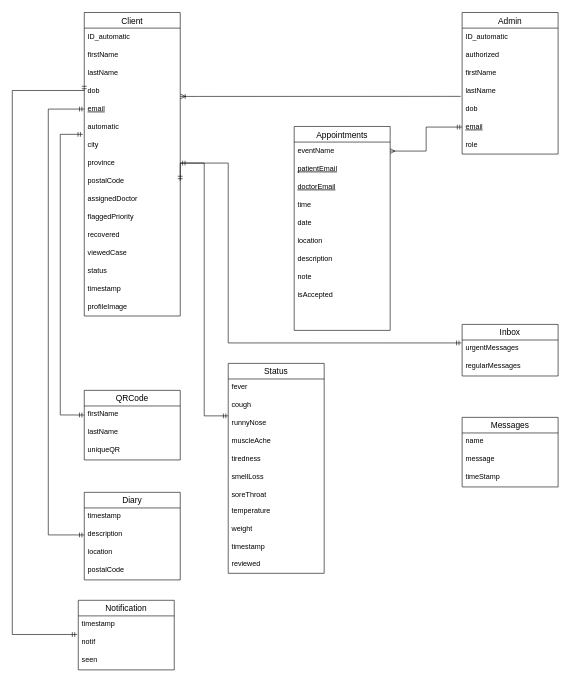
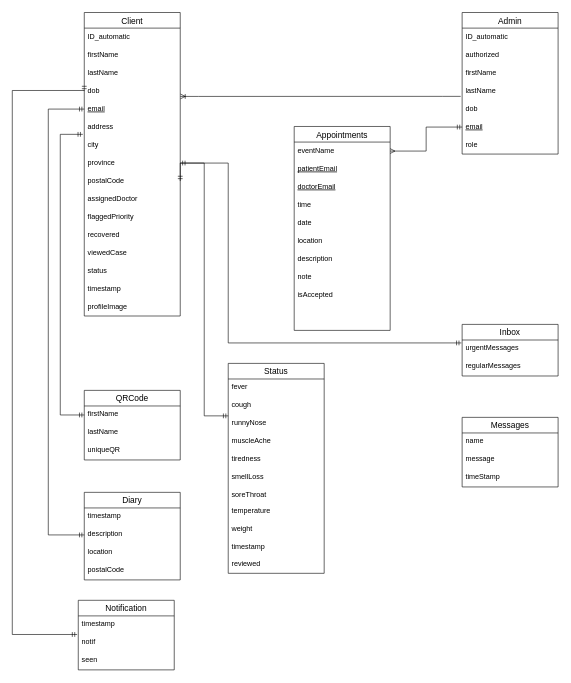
  <mxCell id="0" />
  <mxCell id="1" parent="0" />
  <mxCell id="2" value="Status" style="swimlane;fontStyle=0;childLayout=stackLayout;horizontal=1;startSize=26;horizontalStack=0;resizeParent=1;resizeParentMax=0;resizeLast=0;collapsible=1;marginBottom=0;align=center;fontSize=14;" parent="1" vertex="1"><mxGeometry x="380" y="605" width="160" height="350" as="geometry" /></mxCell>
  <mxCell id="3" value="fever" style="text;strokeColor=none;fillColor=none;spacingLeft=4;spacingRight=4;overflow=hidden;rotatable=0;points=[[0,0.5],[1,0.5]];portConstraint=eastwest;fontSize=12;" parent="2" vertex="1"><mxGeometry y="26" width="160" height="30" as="geometry" /></mxCell>
  <mxCell id="4" value="cough" style="text;strokeColor=none;fillColor=none;spacingLeft=4;spacingRight=4;overflow=hidden;rotatable=0;points=[[0,0.5],[1,0.5]];portConstraint=eastwest;fontSize=12;" parent="2" vertex="1"><mxGeometry y="56" width="160" height="30" as="geometry" /></mxCell>
  <mxCell id="5" value="runnyNose" style="text;strokeColor=none;fillColor=none;spacingLeft=4;spacingRight=4;overflow=hidden;rotatable=0;points=[[0,0.5],[1,0.5]];portConstraint=eastwest;fontSize=12;" parent="2" vertex="1"><mxGeometry y="86" width="160" height="30" as="geometry" /></mxCell>
  <mxCell id="6" value="muscleAche" style="text;strokeColor=none;fillColor=none;spacingLeft=4;spacingRight=4;overflow=hidden;rotatable=0;points=[[0,0.5],[1,0.5]];portConstraint=eastwest;fontSize=12;" parent="2" vertex="1"><mxGeometry y="116" width="160" height="30" as="geometry" /></mxCell>
  <mxCell id="7" value="tiredness" style="text;strokeColor=none;fillColor=none;spacingLeft=4;spacingRight=4;overflow=hidden;rotatable=0;points=[[0,0.5],[1,0.5]];portConstraint=eastwest;fontSize=12;" parent="2" vertex="1"><mxGeometry y="146" width="160" height="30" as="geometry" /></mxCell>
  <mxCell id="8" value="smellLoss" style="text;strokeColor=none;fillColor=none;spacingLeft=4;spacingRight=4;overflow=hidden;rotatable=0;points=[[0,0.5],[1,0.5]];portConstraint=eastwest;fontSize=12;" vertex="1" parent="2"><mxGeometry y="176" width="160" height="30" as="geometry" /></mxCell>
  <mxCell id="9" value="soreThroat" style="text;strokeColor=none;fillColor=none;spacingLeft=4;spacingRight=4;overflow=hidden;rotatable=0;points=[[0,0.5],[1,0.5]];portConstraint=eastwest;fontSize=12;" parent="2" vertex="1"><mxGeometry y="206" width="160" height="26" as="geometry" /></mxCell>
  <mxCell id="10" value="temperature" style="text;strokeColor=none;fillColor=none;spacingLeft=4;spacingRight=4;overflow=hidden;rotatable=0;points=[[0,0.5],[1,0.5]];portConstraint=eastwest;fontSize=12;" vertex="1" parent="2"><mxGeometry y="232" width="160" height="30" as="geometry" /></mxCell>
  <mxCell id="11" value="weight" style="text;strokeColor=none;fillColor=none;spacingLeft=4;spacingRight=4;overflow=hidden;rotatable=0;points=[[0,0.5],[1,0.5]];portConstraint=eastwest;fontSize=12;" vertex="1" parent="2"><mxGeometry y="262" width="160" height="30" as="geometry" /></mxCell>
  <mxCell id="12" value="timestamp" style="text;strokeColor=none;fillColor=none;spacingLeft=4;spacingRight=4;overflow=hidden;rotatable=0;points=[[0,0.5],[1,0.5]];portConstraint=eastwest;fontSize=12;" vertex="1" parent="2"><mxGeometry y="292" width="160" height="28" as="geometry" /></mxCell>
  <mxCell id="13" value="reviewed" style="text;strokeColor=none;fillColor=none;spacingLeft=4;spacingRight=4;overflow=hidden;rotatable=0;points=[[0,0.5],[1,0.5]];portConstraint=eastwest;fontSize=12;" vertex="1" parent="2"><mxGeometry y="320" width="160" height="30" as="geometry" /></mxCell>
  <mxCell id="14" value="Client" style="swimlane;fontStyle=0;childLayout=stackLayout;horizontal=1;startSize=26;horizontalStack=0;resizeParent=1;resizeParentMax=0;resizeLast=0;collapsible=1;marginBottom=0;align=center;fontSize=14;" parent="1" vertex="1"><mxGeometry x="140" y="20" width="160" height="506" as="geometry" /></mxCell>
  <mxCell id="15" value="ID_automatic" style="text;strokeColor=none;fillColor=none;spacingLeft=4;spacingRight=4;overflow=hidden;rotatable=0;points=[[0,0.5],[1,0.5]];portConstraint=eastwest;fontSize=12;" parent="14" vertex="1"><mxGeometry y="26" width="160" height="30" as="geometry" /></mxCell>
  <mxCell id="16" value="firstName" style="text;strokeColor=none;fillColor=none;spacingLeft=4;spacingRight=4;overflow=hidden;rotatable=0;points=[[0,0.5],[1,0.5]];portConstraint=eastwest;fontSize=12;" parent="14" vertex="1"><mxGeometry y="56" width="160" height="30" as="geometry" /></mxCell>
  <mxCell id="17" value="lastName" style="text;strokeColor=none;fillColor=none;spacingLeft=4;spacingRight=4;overflow=hidden;rotatable=0;points=[[0,0.5],[1,0.5]];portConstraint=eastwest;fontSize=12;" parent="14" vertex="1"><mxGeometry y="86" width="160" height="30" as="geometry" /></mxCell>
  <mxCell id="18" value="dob" style="text;strokeColor=none;fillColor=none;spacingLeft=4;spacingRight=4;overflow=hidden;rotatable=0;points=[[0,0.5],[1,0.5]];portConstraint=eastwest;fontSize=12;" parent="14" vertex="1"><mxGeometry y="116" width="160" height="30" as="geometry" /></mxCell>
  <mxCell id="19" value="email" style="text;strokeColor=none;fillColor=none;spacingLeft=4;spacingRight=4;overflow=hidden;rotatable=0;points=[[0,0.5],[1,0.5]];portConstraint=eastwest;fontSize=12;fontStyle=4" parent="14" vertex="1"><mxGeometry y="146" width="160" height="30" as="geometry" /></mxCell>
- <mxCell id="20" value="automatic" style="text;strokeColor=none;fillColor=none;spacingLeft=4;spacingRight=4;overflow=hidden;rotatable=0;points=[[0,0.5],[1,0.5]];portConstraint=eastwest;fontSize=12;" parent="14" vertex="1"><mxGeometry y="176" width="160" height="30" as="geometry" /></mxCell>
+ <mxCell id="20" value="address" style="text;strokeColor=none;fillColor=none;spacingLeft=4;spacingRight=4;overflow=hidden;rotatable=0;points=[[0,0.5],[1,0.5]];portConstraint=eastwest;fontSize=12;" parent="14" vertex="1"><mxGeometry y="176" width="160" height="30" as="geometry" /></mxCell>
  <mxCell id="21" value="city" style="text;strokeColor=none;fillColor=none;spacingLeft=4;spacingRight=4;overflow=hidden;rotatable=0;points=[[0,0.5],[1,0.5]];portConstraint=eastwest;fontSize=12;" parent="14" vertex="1"><mxGeometry y="206" width="160" height="30" as="geometry" /></mxCell>
  <mxCell id="22" value="province" style="text;strokeColor=none;fillColor=none;spacingLeft=4;spacingRight=4;overflow=hidden;rotatable=0;points=[[0,0.5],[1,0.5]];portConstraint=eastwest;fontSize=12;" parent="14" vertex="1"><mxGeometry y="236" width="160" height="30" as="geometry" /></mxCell>
  <mxCell id="23" value="postalCode" style="text;strokeColor=none;fillColor=none;spacingLeft=4;spacingRight=4;overflow=hidden;rotatable=0;points=[[0,0.5],[1,0.5]];portConstraint=eastwest;fontSize=12;" parent="14" vertex="1"><mxGeometry y="266" width="160" height="30" as="geometry" /></mxCell>
  <mxCell id="24" value="assignedDoctor" style="text;strokeColor=none;fillColor=none;spacingLeft=4;spacingRight=4;overflow=hidden;rotatable=0;points=[[0,0.5],[1,0.5]];portConstraint=eastwest;fontSize=12;" vertex="1" parent="14"><mxGeometry y="296" width="160" height="30" as="geometry" /></mxCell>
  <mxCell id="25" value="flaggedPriority" style="text;strokeColor=none;fillColor=none;spacingLeft=4;spacingRight=4;overflow=hidden;rotatable=0;points=[[0,0.5],[1,0.5]];portConstraint=eastwest;fontSize=12;" vertex="1" parent="14"><mxGeometry y="326" width="160" height="30" as="geometry" /></mxCell>
  <mxCell id="26" value="recovered" style="text;strokeColor=none;fillColor=none;spacingLeft=4;spacingRight=4;overflow=hidden;rotatable=0;points=[[0,0.5],[1,0.5]];portConstraint=eastwest;fontSize=12;" vertex="1" parent="14"><mxGeometry y="356" width="160" height="30" as="geometry" /></mxCell>
  <mxCell id="27" value="viewedCase" style="text;strokeColor=none;fillColor=none;spacingLeft=4;spacingRight=4;overflow=hidden;rotatable=0;points=[[0,0.5],[1,0.5]];portConstraint=eastwest;fontSize=12;" vertex="1" parent="14"><mxGeometry y="386" width="160" height="30" as="geometry" /></mxCell>
  <mxCell id="28" value="status" style="text;strokeColor=none;fillColor=none;spacingLeft=4;spacingRight=4;overflow=hidden;rotatable=0;points=[[0,0.5],[1,0.5]];portConstraint=eastwest;fontSize=12;" vertex="1" parent="14"><mxGeometry y="416" width="160" height="30" as="geometry" /></mxCell>
  <mxCell id="29" value="timestamp" style="text;strokeColor=none;fillColor=none;spacingLeft=4;spacingRight=4;overflow=hidden;rotatable=0;points=[[0,0.5],[1,0.5]];portConstraint=eastwest;fontSize=12;" vertex="1" parent="14"><mxGeometry y="446" width="160" height="30" as="geometry" /></mxCell>
  <mxCell id="30" value="profileImage" style="text;strokeColor=none;fillColor=none;spacingLeft=4;spacingRight=4;overflow=hidden;rotatable=0;points=[[0,0.5],[1,0.5]];portConstraint=eastwest;fontSize=12;" vertex="1" parent="14"><mxGeometry y="476" width="160" height="30" as="geometry" /></mxCell>
  <mxCell id="31" value="Admin" style="swimlane;fontStyle=0;childLayout=stackLayout;horizontal=1;startSize=26;horizontalStack=0;resizeParent=1;resizeParentMax=0;resizeLast=0;collapsible=1;marginBottom=0;align=center;fontSize=14;" parent="1" vertex="1"><mxGeometry x="770" y="20" width="160" height="236" as="geometry" /></mxCell>
  <mxCell id="32" value="ID_automatic" style="text;strokeColor=none;fillColor=none;spacingLeft=4;spacingRight=4;overflow=hidden;rotatable=0;points=[[0,0.5],[1,0.5]];portConstraint=eastwest;fontSize=12;" parent="31" vertex="1"><mxGeometry y="26" width="160" height="30" as="geometry" /></mxCell>
  <mxCell id="33" value="authorized" style="text;strokeColor=none;fillColor=none;spacingLeft=4;spacingRight=4;overflow=hidden;rotatable=0;points=[[0,0.5],[1,0.5]];portConstraint=eastwest;fontSize=12;" parent="31" vertex="1"><mxGeometry y="56" width="160" height="30" as="geometry" /></mxCell>
  <mxCell id="34" value="firstName" style="text;strokeColor=none;fillColor=none;spacingLeft=4;spacingRight=4;overflow=hidden;rotatable=0;points=[[0,0.5],[1,0.5]];portConstraint=eastwest;fontSize=12;" parent="31" vertex="1"><mxGeometry y="86" width="160" height="30" as="geometry" /></mxCell>
  <mxCell id="35" value="lastName" style="text;strokeColor=none;fillColor=none;spacingLeft=4;spacingRight=4;overflow=hidden;rotatable=0;points=[[0,0.5],[1,0.5]];portConstraint=eastwest;fontSize=12;" parent="31" vertex="1"><mxGeometry y="116" width="160" height="30" as="geometry" /></mxCell>
  <mxCell id="36" value="dob" style="text;strokeColor=none;fillColor=none;spacingLeft=4;spacingRight=4;overflow=hidden;rotatable=0;points=[[0,0.5],[1,0.5]];portConstraint=eastwest;fontSize=12;" parent="31" vertex="1"><mxGeometry y="146" width="160" height="30" as="geometry" /></mxCell>
  <mxCell id="37" value="email" style="text;strokeColor=none;fillColor=none;spacingLeft=4;spacingRight=4;overflow=hidden;rotatable=0;points=[[0,0.5],[1,0.5]];portConstraint=eastwest;fontSize=12;fontStyle=4" parent="31" vertex="1"><mxGeometry y="176" width="160" height="30" as="geometry" /></mxCell>
  <mxCell id="38" value="role" style="text;strokeColor=none;fillColor=none;spacingLeft=4;spacingRight=4;overflow=hidden;rotatable=0;points=[[0,0.5],[1,0.5]];portConstraint=eastwest;fontSize=12;" vertex="1" parent="31"><mxGeometry y="206" width="160" height="30" as="geometry" /></mxCell>
  <mxCell id="39" value="Appointments" style="swimlane;fontStyle=0;childLayout=stackLayout;horizontal=1;startSize=26;horizontalStack=0;resizeParent=1;resizeParentMax=0;resizeLast=0;collapsible=1;marginBottom=0;align=center;fontSize=14;" parent="1" vertex="1"><mxGeometry x="490" y="210" width="160" height="340" as="geometry" /></mxCell>
  <mxCell id="40" value="eventName" style="text;strokeColor=none;fillColor=none;spacingLeft=4;spacingRight=4;overflow=hidden;rotatable=0;points=[[0,0.5],[1,0.5]];portConstraint=eastwest;fontSize=12;" parent="39" vertex="1"><mxGeometry y="26" width="160" height="30" as="geometry" /></mxCell>
  <mxCell id="41" value="patientEmail" style="text;strokeColor=none;fillColor=none;spacingLeft=4;spacingRight=4;overflow=hidden;rotatable=0;points=[[0,0.5],[1,0.5]];portConstraint=eastwest;fontSize=12;fontStyle=4" parent="39" vertex="1"><mxGeometry y="56" width="160" height="30" as="geometry" /></mxCell>
  <mxCell id="42" value="doctorEmail" style="text;strokeColor=none;fillColor=none;spacingLeft=4;spacingRight=4;overflow=hidden;rotatable=0;points=[[0,0.5],[1,0.5]];portConstraint=eastwest;fontSize=12;fontStyle=4" parent="39" vertex="1"><mxGeometry y="86" width="160" height="30" as="geometry" /></mxCell>
  <mxCell id="43" value="time" style="text;strokeColor=none;fillColor=none;spacingLeft=4;spacingRight=4;overflow=hidden;rotatable=0;points=[[0,0.5],[1,0.5]];portConstraint=eastwest;fontSize=12;" parent="39" vertex="1"><mxGeometry y="116" width="160" height="30" as="geometry" /></mxCell>
  <mxCell id="44" value="date" style="text;strokeColor=none;fillColor=none;spacingLeft=4;spacingRight=4;overflow=hidden;rotatable=0;points=[[0,0.5],[1,0.5]];portConstraint=eastwest;fontSize=12;" parent="39" vertex="1"><mxGeometry y="146" width="160" height="30" as="geometry" /></mxCell>
  <mxCell id="45" value="location" style="text;strokeColor=none;fillColor=none;spacingLeft=4;spacingRight=4;overflow=hidden;rotatable=0;points=[[0,0.5],[1,0.5]];portConstraint=eastwest;fontSize=12;" parent="39" vertex="1"><mxGeometry y="176" width="160" height="30" as="geometry" /></mxCell>
  <mxCell id="46" value="description" style="text;strokeColor=none;fillColor=none;spacingLeft=4;spacingRight=4;overflow=hidden;rotatable=0;points=[[0,0.5],[1,0.5]];portConstraint=eastwest;fontSize=12;" parent="39" vertex="1"><mxGeometry y="206" width="160" height="30" as="geometry" /></mxCell>
  <mxCell id="47" value="note" style="text;strokeColor=none;fillColor=none;spacingLeft=4;spacingRight=4;overflow=hidden;rotatable=0;points=[[0,0.5],[1,0.5]];portConstraint=eastwest;fontSize=12;" parent="39" vertex="1"><mxGeometry y="236" width="160" height="30" as="geometry" /></mxCell>
  <mxCell id="48" value="isAccepted" style="text;strokeColor=none;fillColor=none;spacingLeft=4;spacingRight=4;overflow=hidden;rotatable=0;points=[[0,0.5],[1,0.5]];portConstraint=eastwest;fontSize=12;" parent="39" vertex="1"><mxGeometry y="266" width="160" height="74" as="geometry" /></mxCell>
  <mxCell id="49" value="Inbox" style="swimlane;fontStyle=0;childLayout=stackLayout;horizontal=1;startSize=26;horizontalStack=0;resizeParent=1;resizeParentMax=0;resizeLast=0;collapsible=1;marginBottom=0;align=center;fontSize=14;" parent="1" vertex="1"><mxGeometry x="770" y="540" width="160" height="86" as="geometry" /></mxCell>
  <mxCell id="50" value="urgentMessages" style="text;strokeColor=none;fillColor=none;spacingLeft=4;spacingRight=4;overflow=hidden;rotatable=0;points=[[0,0.5],[1,0.5]];portConstraint=eastwest;fontSize=12;" parent="49" vertex="1"><mxGeometry y="26" width="160" height="30" as="geometry" /></mxCell>
  <mxCell id="51" value="regularMessages" style="text;strokeColor=none;fillColor=none;spacingLeft=4;spacingRight=4;overflow=hidden;rotatable=0;points=[[0,0.5],[1,0.5]];portConstraint=eastwest;fontSize=12;" parent="49" vertex="1"><mxGeometry y="56" width="160" height="30" as="geometry" /></mxCell>
  <mxCell id="52" value="QRCode" style="swimlane;fontStyle=0;childLayout=stackLayout;horizontal=1;startSize=26;horizontalStack=0;resizeParent=1;resizeParentMax=0;resizeLast=0;collapsible=1;marginBottom=0;align=center;fontSize=14;" parent="1" vertex="1"><mxGeometry x="140" y="650" width="160" height="116" as="geometry" /></mxCell>
  <mxCell id="53" value="firstName" style="text;strokeColor=none;fillColor=none;spacingLeft=4;spacingRight=4;overflow=hidden;rotatable=0;points=[[0,0.5],[1,0.5]];portConstraint=eastwest;fontSize=12;" parent="52" vertex="1"><mxGeometry y="26" width="160" height="30" as="geometry" /></mxCell>
  <mxCell id="54" value="lastName" style="text;strokeColor=none;fillColor=none;spacingLeft=4;spacingRight=4;overflow=hidden;rotatable=0;points=[[0,0.5],[1,0.5]];portConstraint=eastwest;fontSize=12;" parent="52" vertex="1"><mxGeometry y="56" width="160" height="30" as="geometry" /></mxCell>
  <mxCell id="55" value="uniqueQR" style="text;strokeColor=none;fillColor=none;spacingLeft=4;spacingRight=4;overflow=hidden;rotatable=0;points=[[0,0.5],[1,0.5]];portConstraint=eastwest;fontSize=12;" parent="52" vertex="1"><mxGeometry y="86" width="160" height="30" as="geometry" /></mxCell>
  <mxCell id="56" value="" style="edgeStyle=entityRelationEdgeStyle;fontSize=12;html=1;endArrow=ERoneToMany;rounded=0;exitX=-0.015;exitY=0.793;exitDx=0;exitDy=0;entryX=1.002;entryY=0.797;entryDx=0;entryDy=0;exitPerimeter=0;entryPerimeter=0;" parent="1" source="35" target="18" edge="1"><mxGeometry width="100" height="100" relative="1" as="geometry"><mxPoint x="320" y="510" as="sourcePoint" /><mxPoint x="420" y="410" as="targetPoint" /></mxGeometry></mxCell>
  <mxCell id="57" value="Messages" style="swimlane;fontStyle=0;childLayout=stackLayout;horizontal=1;startSize=26;horizontalStack=0;resizeParent=1;resizeParentMax=0;resizeLast=0;collapsible=1;marginBottom=0;align=center;fontSize=14;" parent="1" vertex="1"><mxGeometry x="770" y="695" width="160" height="116" as="geometry" /></mxCell>
  <mxCell id="58" value="name" style="text;strokeColor=none;fillColor=none;spacingLeft=4;spacingRight=4;overflow=hidden;rotatable=0;points=[[0,0.5],[1,0.5]];portConstraint=eastwest;fontSize=12;" parent="57" vertex="1"><mxGeometry y="26" width="160" height="30" as="geometry" /></mxCell>
  <mxCell id="59" value="message" style="text;strokeColor=none;fillColor=none;spacingLeft=4;spacingRight=4;overflow=hidden;rotatable=0;points=[[0,0.5],[1,0.5]];portConstraint=eastwest;fontSize=12;" parent="57" vertex="1"><mxGeometry y="56" width="160" height="30" as="geometry" /></mxCell>
  <mxCell id="60" value="timeStamp" style="text;strokeColor=none;fillColor=none;spacingLeft=4;spacingRight=4;overflow=hidden;rotatable=0;points=[[0,0.5],[1,0.5]];portConstraint=eastwest;fontSize=12;" parent="57" vertex="1"><mxGeometry y="86" width="160" height="30" as="geometry" /></mxCell>
  <mxCell id="61" value="" style="edgeStyle=orthogonalEdgeStyle;fontSize=12;html=1;endArrow=ERmandOne;startArrow=ERmandOne;rounded=0;exitX=0;exitY=0.5;exitDx=0;exitDy=0;entryX=-0.015;entryY=0.904;entryDx=0;entryDy=0;entryPerimeter=0;" parent="1" source="53" target="20" edge="1"><mxGeometry width="100" height="100" relative="1" as="geometry"><mxPoint x="80" y="724" as="sourcePoint" /><mxPoint x="140" y="300" as="targetPoint" /><Array as="points"><mxPoint x="100" y="691" /><mxPoint x="100" y="223" /></Array></mxGeometry></mxCell>
  <mxCell id="62" style="edgeStyle=orthogonalEdgeStyle;rounded=0;orthogonalLoop=1;jettySize=auto;html=1;exitX=1;exitY=0.5;exitDx=0;exitDy=0;entryX=0;entryY=0.5;entryDx=0;entryDy=0;startArrow=ERmany;startFill=0;endArrow=ERmandOne;endFill=0;" parent="1" source="40" target="37" edge="1"><mxGeometry relative="1" as="geometry" /></mxCell>
  <mxCell id="63" style="edgeStyle=orthogonalEdgeStyle;rounded=0;orthogonalLoop=1;jettySize=auto;html=1;exitX=1;exitY=0.5;exitDx=0;exitDy=0;entryX=0;entryY=0.25;entryDx=0;entryDy=0;startArrow=ERmandOne;startFill=0;endArrow=ERmandOne;endFill=0;" parent="1" source="22" target="2" edge="1"><mxGeometry relative="1" as="geometry" /></mxCell>
  <mxCell id="64" style="edgeStyle=orthogonalEdgeStyle;rounded=0;orthogonalLoop=1;jettySize=auto;html=1;exitX=1;exitY=0.5;exitDx=0;exitDy=0;entryX=-0.008;entryY=0.163;entryDx=0;entryDy=0;entryPerimeter=0;startArrow=ERmandOne;startFill=0;endArrow=ERmandOne;endFill=0;" parent="1" source="23" target="50" edge="1"><mxGeometry relative="1" as="geometry"><Array as="points"><mxPoint x="380" y="271" /><mxPoint x="380" y="571" /></Array></mxGeometry></mxCell>
  <mxCell id="65" value="Diary" style="swimlane;fontStyle=0;childLayout=stackLayout;horizontal=1;startSize=26;horizontalStack=0;resizeParent=1;resizeParentMax=0;resizeLast=0;collapsible=1;marginBottom=0;align=center;fontSize=14;" parent="1" vertex="1"><mxGeometry x="140" y="820" width="160" height="146" as="geometry" /></mxCell>
  <mxCell id="66" value="timestamp" style="text;strokeColor=none;fillColor=none;spacingLeft=4;spacingRight=4;overflow=hidden;rotatable=0;points=[[0,0.5],[1,0.5]];portConstraint=eastwest;fontSize=12;" parent="65" vertex="1"><mxGeometry y="26" width="160" height="30" as="geometry" /></mxCell>
  <mxCell id="67" value="description" style="text;strokeColor=none;fillColor=none;spacingLeft=4;spacingRight=4;overflow=hidden;rotatable=0;points=[[0,0.5],[1,0.5]];portConstraint=eastwest;fontSize=12;" parent="65" vertex="1"><mxGeometry y="56" width="160" height="30" as="geometry" /></mxCell>
  <mxCell id="68" value="location" style="text;strokeColor=none;fillColor=none;spacingLeft=4;spacingRight=4;overflow=hidden;rotatable=0;points=[[0,0.5],[1,0.5]];portConstraint=eastwest;fontSize=12;" parent="65" vertex="1"><mxGeometry y="86" width="160" height="30" as="geometry" /></mxCell>
  <mxCell id="69" value="postalCode" style="text;strokeColor=none;fillColor=none;spacingLeft=4;spacingRight=4;overflow=hidden;rotatable=0;points=[[0,0.5],[1,0.5]];portConstraint=eastwest;fontSize=12;" parent="65" vertex="1"><mxGeometry y="116" width="160" height="30" as="geometry" /></mxCell>
  <mxCell id="70" style="edgeStyle=orthogonalEdgeStyle;html=1;exitX=0;exitY=0.5;exitDx=0;exitDy=0;entryX=0;entryY=0.5;entryDx=0;entryDy=0;endArrow=ERmandOne;endFill=0;rounded=0;startArrow=ERmandOne;startFill=0;" parent="1" source="19" target="67" edge="1"><mxGeometry relative="1" as="geometry"><Array as="points"><mxPoint x="80" y="181" /><mxPoint x="80" y="891" /></Array></mxGeometry></mxCell>
  <mxCell id="71" value="Notification" style="swimlane;fontStyle=0;childLayout=stackLayout;horizontal=1;startSize=26;horizontalStack=0;resizeParent=1;resizeParentMax=0;resizeLast=0;collapsible=1;marginBottom=0;align=center;fontSize=14;" vertex="1" parent="1"><mxGeometry x="130" y="1000" width="160" height="116" as="geometry" /></mxCell>
  <mxCell id="72" value="timestamp" style="text;strokeColor=none;fillColor=none;spacingLeft=4;spacingRight=4;overflow=hidden;rotatable=0;points=[[0,0.5],[1,0.5]];portConstraint=eastwest;fontSize=12;" vertex="1" parent="71"><mxGeometry y="26" width="160" height="30" as="geometry" /></mxCell>
  <mxCell id="73" value="notif" style="text;strokeColor=none;fillColor=none;spacingLeft=4;spacingRight=4;overflow=hidden;rotatable=0;points=[[0,0.5],[1,0.5]];portConstraint=eastwest;fontSize=12;" vertex="1" parent="71"><mxGeometry y="56" width="160" height="30" as="geometry" /></mxCell>
  <mxCell id="74" value="seen" style="text;strokeColor=none;fillColor=none;spacingLeft=4;spacingRight=4;overflow=hidden;rotatable=0;points=[[0,0.5],[1,0.5]];portConstraint=eastwest;fontSize=12;" vertex="1" parent="71"><mxGeometry y="86" width="160" height="30" as="geometry" /></mxCell>
  <mxCell id="75" style="edgeStyle=orthogonalEdgeStyle;html=1;exitX=0;exitY=0.5;exitDx=0;exitDy=0;entryX=-0.012;entryY=0.033;entryDx=0;entryDy=0;endArrow=ERmandOne;endFill=0;rounded=0;startArrow=ERmandOne;startFill=0;entryPerimeter=0;" edge="1" parent="1" source="18" target="73"><mxGeometry relative="1" as="geometry"><Array as="points"><mxPoint x="140" y="150" /><mxPoint x="20" y="150" /><mxPoint x="20" y="1057" /></Array><mxPoint x="80" y="150" as="sourcePoint" /><mxPoint x="80" y="860" as="targetPoint" /></mxGeometry></mxCell>
